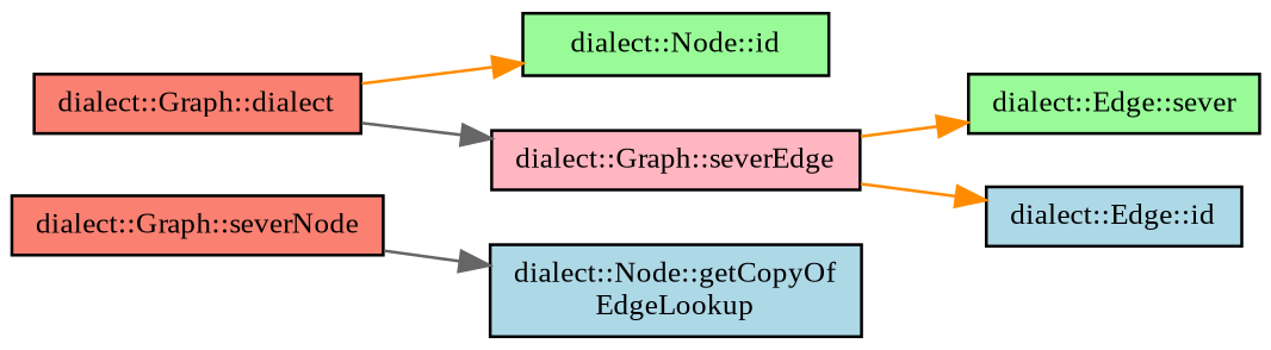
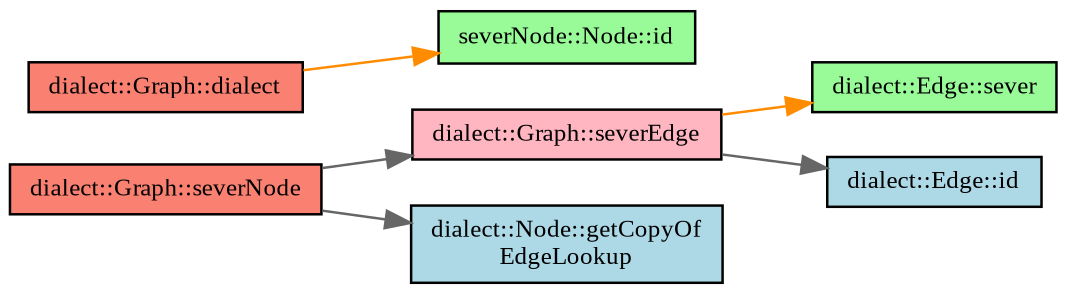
  digraph {
    fontname="Liberation Serif"
    rankdir=LR
    node [color=black fillcolor=salmon fontname="Liberation Serif" fontsize=10 shape=record style=filled]
    edge [color=darkorange fontname="Liberation Serif" fontsize=10 labelfontname=Helvetica labelfontsize=10 style=solid]
    n1 [height=0.2 label="dialect::Graph::dialect" width=0.4]
-   n2 [fillcolor=palegreen height=0.2 label="dialect::Node::id" width=0.4]
+   n2 [fillcolor=palegreen height=0.2 label="severNode::Node::id" width=0.4]
    n3 [height=0.2 label="dialect::Graph::severNode" width=0.4]
    n4 [fillcolor=lightblue height=0.2 label="dialect::Node::getCopyOf\lEdgeLookup" width=0.4]
    n5 [fillcolor=lightpink height=0.2 label="dialect::Graph::severEdge" width=0.4]
    n6 [fillcolor=palegreen height=0.2 label="dialect::Edge::sever" width=0.4]
    n7 [fillcolor=lightblue height=0.2 label="dialect::Edge::id" width=0.4]
    n1 -> n2
    n3 -> n4 [color=gray40]
-   n1 -> n5 [color=gray40]
+   n3 -> n5 [color=gray40]
    n5 -> n6
-   n5 -> n7
+   n5 -> n7 [color=gray40]
  }
